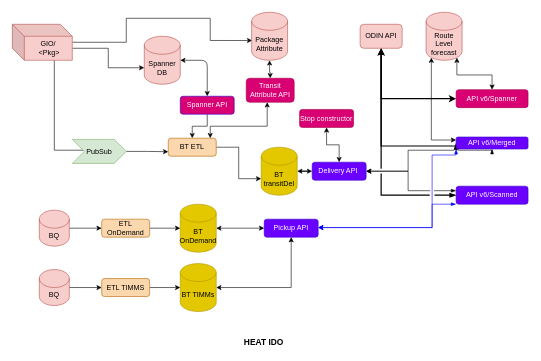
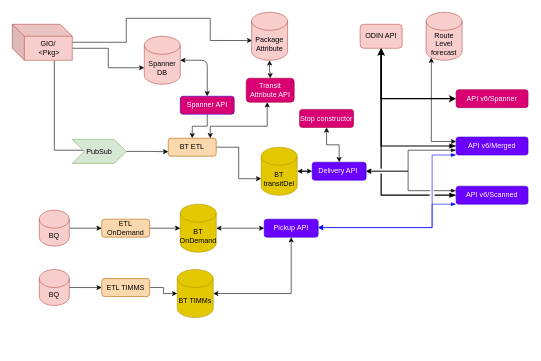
  <mxCell id="0" />
  <mxCell id="1" parent="0" />
  <mxCell id="2" style="rounded=0;orthogonalLoop=1;jettySize=auto;html=1;edgeStyle=orthogonalEdgeStyle;endArrow=blockThin;endFill=1;exitX=0;exitY=0.5;exitDx=0;exitDy=0;jumpStyle=gap;startArrow=classic;startFill=1;entryX=0.5;entryY=1;entryDx=0;entryDy=0;strokeWidth=2;" parent="1" source="44" target="28" edge="1"><mxGeometry relative="1" as="geometry"><mxPoint x="653" y="200" as="targetPoint" /><Array as="points"><mxPoint x="635" y="164" /></Array></mxGeometry></mxCell>
  <mxCell id="3" style="edgeStyle=orthogonalEdgeStyle;rounded=0;orthogonalLoop=1;jettySize=auto;html=1;entryX=0;entryY=0;entryDx=0;entryDy=52.5;entryPerimeter=0;" parent="1" source="6" target="7" edge="1"><mxGeometry relative="1" as="geometry"><Array as="points"><mxPoint x="180" y="80" /><mxPoint x="180" y="113" /></Array></mxGeometry></mxCell>
  <mxCell id="4" style="edgeStyle=orthogonalEdgeStyle;rounded=0;orthogonalLoop=1;jettySize=auto;html=1;entryX=0;entryY=0.5;entryDx=0;entryDy=0;" parent="1" source="6" target="9" edge="1"><mxGeometry relative="1" as="geometry"><mxPoint x="90" y="250" as="targetPoint" /><Array as="points"><mxPoint x="90" y="250" /></Array></mxGeometry></mxCell>
  <mxCell id="5" value="" style="edgeStyle=orthogonalEdgeStyle;rounded=0;orthogonalLoop=1;jettySize=auto;html=1;entryX=0.017;entryY=0.588;entryDx=0;entryDy=0;entryPerimeter=0;" parent="1" source="6" target="38" edge="1"><mxGeometry relative="1" as="geometry"><Array as="points"><mxPoint x="210" y="70" /><mxPoint x="210" y="30" /><mxPoint x="350" y="30" /><mxPoint x="350" y="67" /></Array></mxGeometry></mxCell>
  <mxCell id="6" value="GIO/&lt;br&gt;&amp;nbsp;&amp;lt;Pkg&amp;gt;" style="shape=cube;whiteSpace=wrap;html=1;boundedLbl=1;backgroundOutline=1;darkOpacity=0.05;darkOpacity2=0.1;fillColor=#f8cecc;strokeColor=#b85450;" parent="1" vertex="1"><mxGeometry x="20" y="40" width="100" height="60" as="geometry" /></mxCell>
  <mxCell id="7" value="Spanner DB" style="shape=cylinder3;whiteSpace=wrap;html=1;boundedLbl=1;backgroundOutline=1;size=15;fillColor=#f8cecc;strokeColor=#b85450;" parent="1" vertex="1"><mxGeometry x="240" y="60" width="60" height="80" as="geometry" /></mxCell>
  <mxCell id="8" style="edgeStyle=orthogonalEdgeStyle;rounded=0;orthogonalLoop=1;jettySize=auto;html=1;entryX=0;entryY=0.75;entryDx=0;entryDy=0;" parent="1" source="9" target="14" edge="1"><mxGeometry relative="1" as="geometry" /></mxCell>
  <mxCell id="9" value="PubSub" style="shape=step;perimeter=stepPerimeter;whiteSpace=wrap;html=1;fixedSize=1;fillColor=#d5e8d4;strokeColor=#82b366;" parent="1" vertex="1"><mxGeometry x="120" y="232" width="90" height="40" as="geometry" /></mxCell>
  <mxCell id="10" style="edgeStyle=orthogonalEdgeStyle;rounded=0;orthogonalLoop=1;jettySize=auto;html=1;entryX=0.5;entryY=0;entryDx=0;entryDy=0;" parent="1" source="11" target="14" edge="1"><mxGeometry relative="1" as="geometry" /></mxCell>
  <mxCell id="11" value="Spanner API" style="rounded=1;whiteSpace=wrap;html=1;fillColor=#d80073;strokeColor=#3700CC;fontColor=#ffffff;" parent="1" vertex="1"><mxGeometry x="300" y="160" width="90" height="30" as="geometry" /></mxCell>
  <mxCell id="12" value="" style="endArrow=classic;startArrow=classic;html=1;entryX=1;entryY=0.5;entryDx=0;entryDy=0;entryPerimeter=0;exitX=0.5;exitY=0;exitDx=0;exitDy=0;" parent="1" source="11" target="7" edge="1"><mxGeometry width="50" height="50" relative="1" as="geometry"><mxPoint x="410" y="240" as="sourcePoint" /><mxPoint x="460" y="190" as="targetPoint" /><Array as="points"><mxPoint x="345" y="100" /></Array></mxGeometry></mxCell>
  <mxCell id="13" style="edgeStyle=orthogonalEdgeStyle;rounded=0;orthogonalLoop=1;jettySize=auto;html=1;entryX=0;entryY=0;entryDx=0;entryDy=52.5;entryPerimeter=0;" parent="1" source="14" target="16" edge="1"><mxGeometry relative="1" as="geometry" /></mxCell>
  <mxCell id="14" value="BT ETL" style="rounded=1;whiteSpace=wrap;html=1;fillColor=#fad7ac;strokeColor=#b46504;" parent="1" vertex="1"><mxGeometry x="280" y="230" width="80" height="30" as="geometry" /></mxCell>
  <mxCell id="15" value="" style="edgeStyle=orthogonalEdgeStyle;rounded=0;orthogonalLoop=1;jettySize=auto;html=1;startArrow=classic;startFill=1;" parent="1" source="16" target="25" edge="1"><mxGeometry relative="1" as="geometry" /></mxCell>
  <mxCell id="16" value="BT&lt;br&gt;transitDel" style="shape=cylinder3;whiteSpace=wrap;html=1;boundedLbl=1;backgroundOutline=1;size=15;fillColor=#e3c800;strokeColor=#B09500;fontColor=#000000;" parent="1" vertex="1"><mxGeometry x="435" y="245" width="60" height="80" as="geometry" /></mxCell>
  <mxCell id="17" style="edgeStyle=orthogonalEdgeStyle;rounded=0;orthogonalLoop=1;jettySize=auto;html=1;entryX=0.875;entryY=0;entryDx=0;entryDy=0;entryPerimeter=0;startArrow=classic;startFill=1;" parent="1" source="18" target="14" edge="1"><mxGeometry relative="1" as="geometry"><Array as="points"><mxPoint x="445" y="210" /><mxPoint x="350" y="210" /></Array></mxGeometry></mxCell>
  <mxCell id="18" value="Transit Attribute API" style="rounded=1;whiteSpace=wrap;html=1;fillColor=#d80073;strokeColor=#A50040;fontColor=#ffffff;" parent="1" vertex="1"><mxGeometry x="410" y="130" width="80" height="40" as="geometry" /></mxCell>
  <mxCell id="19" value="API v6/Scanned" style="rounded=1;whiteSpace=wrap;html=1;fillColor=#6a00ff;strokeColor=#3700CC;fontColor=#ffffff;" parent="1" vertex="1"><mxGeometry x="760" y="310" width="120" height="30" as="geometry" /></mxCell>
  <mxCell id="20" style="edgeStyle=orthogonalEdgeStyle;rounded=0;jumpStyle=gap;orthogonalLoop=1;jettySize=auto;html=1;startArrow=classic;startFill=1;endArrow=blockThin;endFill=1;strokeColor=#0000FF;" edge="1" parent="1" source="22"><mxGeometry relative="1" as="geometry"><mxPoint x="760" y="340" as="targetPoint" /><Array as="points"><mxPoint x="720" y="379" /><mxPoint x="720" y="340" /></Array></mxGeometry></mxCell>
  <mxCell id="21" style="edgeStyle=orthogonalEdgeStyle;rounded=0;jumpStyle=gap;orthogonalLoop=1;jettySize=auto;html=1;entryX=0;entryY=1;entryDx=0;entryDy=0;startArrow=classic;startFill=1;endArrow=blockThin;endFill=1;strokeColor=#0000FF;" edge="1" parent="1" source="22" target="43"><mxGeometry relative="1" as="geometry"><Array as="points"><mxPoint x="720" y="379" /><mxPoint x="720" y="258" /></Array></mxGeometry></mxCell>
  <mxCell id="22" value="Pickup API" style="rounded=1;whiteSpace=wrap;html=1;fillColor=#6a00ff;strokeColor=#3700CC;fontColor=#ffffff;" parent="1" vertex="1"><mxGeometry x="440" y="365" width="90" height="30" as="geometry" /></mxCell>
  <mxCell id="23" style="edgeStyle=orthogonalEdgeStyle;rounded=0;jumpStyle=gap;orthogonalLoop=1;jettySize=auto;html=1;entryX=0;entryY=0.25;entryDx=0;entryDy=0;startArrow=classic;startFill=1;endArrow=blockThin;endFill=1;" edge="1" parent="1" source="25" target="19"><mxGeometry relative="1" as="geometry"><Array as="points"><mxPoint x="680" y="285" /><mxPoint x="680" y="318" /></Array></mxGeometry></mxCell>
  <mxCell id="24" style="edgeStyle=orthogonalEdgeStyle;rounded=0;jumpStyle=gap;orthogonalLoop=1;jettySize=auto;html=1;startArrow=classic;startFill=1;endArrow=blockThin;endFill=1;" edge="1" parent="1" source="25" target="43"><mxGeometry relative="1" as="geometry"><mxPoint x="760" y="250" as="targetPoint" /><Array as="points"><mxPoint x="680" y="285" /><mxPoint x="680" y="250" /></Array></mxGeometry></mxCell>
  <mxCell id="25" value="Delivery API&amp;nbsp;" style="rounded=1;whiteSpace=wrap;html=1;fillColor=#6a00ff;strokeColor=#3700CC;fontColor=#ffffff;" parent="1" vertex="1"><mxGeometry x="520" y="270" width="90" height="30" as="geometry" /></mxCell>
  <mxCell id="26" style="edgeStyle=orthogonalEdgeStyle;rounded=0;jumpStyle=gap;orthogonalLoop=1;jettySize=auto;html=1;startArrow=classic;startFill=1;endArrow=blockThin;endFill=1;entryX=0;entryY=0.5;entryDx=0;entryDy=0;strokeWidth=2;" edge="1" parent="1" source="28" target="43"><mxGeometry relative="1" as="geometry"><mxPoint x="670" y="320" as="targetPoint" /><Array as="points"><mxPoint x="635" y="243" /></Array></mxGeometry></mxCell>
  <mxCell id="27" style="edgeStyle=orthogonalEdgeStyle;rounded=0;jumpStyle=gap;orthogonalLoop=1;jettySize=auto;html=1;startArrow=classic;startFill=1;endArrow=blockThin;endFill=1;fillColor=#f8cecc;endSize=6;strokeWidth=2;" edge="1" parent="1" source="28" target="19"><mxGeometry relative="1" as="geometry"><mxPoint x="670" y="350" as="targetPoint" /><Array as="points"><mxPoint x="635" y="325" /></Array></mxGeometry></mxCell>
  <mxCell id="28" value="ODIN API" style="rounded=1;whiteSpace=wrap;html=1;fillColor=#f8cecc;strokeColor=#b85450;" parent="1" vertex="1"><mxGeometry x="600" y="40" width="70" height="40" as="geometry" /></mxCell>
  <mxCell id="29" style="edgeStyle=orthogonalEdgeStyle;rounded=0;orthogonalLoop=1;jettySize=auto;html=1;entryX=0;entryY=0.5;entryDx=0;entryDy=0;startArrow=classic;startFill=1;" parent="1" source="30" target="22" edge="1"><mxGeometry relative="1" as="geometry" /></mxCell>
  <mxCell id="30" value="BT OnDemand" style="shape=cylinder3;whiteSpace=wrap;html=1;boundedLbl=1;backgroundOutline=1;size=15;fillColor=#e3c800;strokeColor=#B09500;fontColor=#000000;" parent="1" vertex="1"><mxGeometry x="300" y="340" width="60" height="80" as="geometry" /></mxCell>
  <mxCell id="31" style="edgeStyle=orthogonalEdgeStyle;rounded=0;orthogonalLoop=1;jettySize=auto;html=1;entryX=0.5;entryY=1;entryDx=0;entryDy=0;startArrow=classic;startFill=1;" parent="1" source="32" target="22" edge="1"><mxGeometry relative="1" as="geometry" /></mxCell>
- <mxCell id="32" value="BT TIMMs" style="shape=cylinder3;whiteSpace=wrap;html=1;boundedLbl=1;backgroundOutline=1;size=15;fillColor=#e3c800;strokeColor=#B09500;fontColor=#000000;" parent="1" vertex="1"><mxGeometry x="300" y="439" width="60" height="80" as="geometry" /></mxCell>
+ <mxCell id="32" value="BT TIMMs" style="shape=cylinder3;whiteSpace=wrap;html=1;boundedLbl=1;backgroundOutline=1;size=15;fillColor=#e3c800;strokeColor=#B09500;fontColor=#000000;" parent="1" vertex="1"><mxGeometry x="295" y="449" width="60" height="80" as="geometry" /></mxCell>
  <mxCell id="33" value="" style="edgeStyle=orthogonalEdgeStyle;rounded=0;orthogonalLoop=1;jettySize=auto;html=1;entryX=0;entryY=0.5;entryDx=0;entryDy=0;" parent="1" source="34" target="40" edge="1"><mxGeometry relative="1" as="geometry" /></mxCell>
  <mxCell id="34" value="BQ" style="shape=cylinder3;whiteSpace=wrap;html=1;boundedLbl=1;backgroundOutline=1;size=15;fillColor=#f8cecc;strokeColor=#b85450;" parent="1" vertex="1"><mxGeometry x="65" y="350" width="50" height="60" as="geometry" /></mxCell>
  <mxCell id="35" value="" style="edgeStyle=orthogonalEdgeStyle;rounded=0;orthogonalLoop=1;jettySize=auto;html=1;" parent="1" source="36" target="42" edge="1"><mxGeometry relative="1" as="geometry" /></mxCell>
  <mxCell id="36" value="BQ" style="shape=cylinder3;whiteSpace=wrap;html=1;boundedLbl=1;backgroundOutline=1;size=15;fillColor=#f8cecc;strokeColor=#b85450;" parent="1" vertex="1"><mxGeometry x="65" y="449" width="50" height="60" as="geometry" /></mxCell>
  <mxCell id="37" value="" style="edgeStyle=orthogonalEdgeStyle;rounded=0;orthogonalLoop=1;jettySize=auto;html=1;startArrow=classic;startFill=1;" parent="1" source="38" target="18" edge="1"><mxGeometry relative="1" as="geometry" /></mxCell>
  <mxCell id="38" value="Package Attribute" style="shape=cylinder3;whiteSpace=wrap;html=1;boundedLbl=1;backgroundOutline=1;size=15;fillColor=#f8cecc;strokeColor=#b85450;" parent="1" vertex="1"><mxGeometry x="419" y="20" width="60" height="80" as="geometry" /></mxCell>
  <mxCell id="39" value="" style="edgeStyle=orthogonalEdgeStyle;rounded=0;orthogonalLoop=1;jettySize=auto;html=1;" parent="1" source="40" target="30" edge="1"><mxGeometry relative="1" as="geometry" /></mxCell>
  <mxCell id="40" value="ETL OnDemand" style="rounded=1;whiteSpace=wrap;html=1;fillColor=#fad7ac;strokeColor=#b46504;" parent="1" vertex="1"><mxGeometry x="169" y="365" width="80" height="30" as="geometry" /></mxCell>
  <mxCell id="41" value="" style="edgeStyle=orthogonalEdgeStyle;rounded=0;orthogonalLoop=1;jettySize=auto;html=1;" parent="1" source="42" target="32" edge="1"><mxGeometry relative="1" as="geometry" /></mxCell>
  <mxCell id="42" value="ETL TIMMS" style="rounded=1;whiteSpace=wrap;html=1;fillColor=#fad7ac;strokeColor=#b46504;" parent="1" vertex="1"><mxGeometry x="169" y="464" width="80" height="30" as="geometry" /></mxCell>
- <mxCell id="43" value="API v6/Merged" style="rounded=1;whiteSpace=wrap;html=1;fillColor=#6a00ff;strokeColor=#3700CC;fontColor=#ffffff;" parent="1" vertex="1"><mxGeometry x="760" y="228" width="120" height="20" as="geometry" /></mxCell>
+ <mxCell id="43" value="API v6/Merged" style="rounded=1;whiteSpace=wrap;html=1;fillColor=#6a00ff;strokeColor=#3700CC;fontColor=#ffffff;" parent="1" vertex="1"><mxGeometry x="760" y="228" width="120" height="30" as="geometry" /></mxCell>
  <mxCell id="44" value="API v6/Spanner" style="rounded=1;whiteSpace=wrap;html=1;fillColor=#d80073;strokeColor=#A50040;fontColor=#ffffff;" parent="1" vertex="1"><mxGeometry x="760" y="149" width="120" height="30" as="geometry" /></mxCell>
- <mxCell id="45" style="edgeStyle=orthogonalEdgeStyle;rounded=0;orthogonalLoop=1;jettySize=auto;html=1;entryX=0.5;entryY=0;entryDx=0;entryDy=0;startArrow=classic;startFill=1;exitX=0.855;exitY=1;exitDx=0;exitDy=-4.35;exitPerimeter=0;" parent="1" source="47" target="44" edge="1"><mxGeometry relative="1" as="geometry" /></mxCell>
  <mxCell id="46" style="edgeStyle=orthogonalEdgeStyle;rounded=0;orthogonalLoop=1;jettySize=auto;html=1;exitX=0.145;exitY=1;exitDx=0;exitDy=-4.35;exitPerimeter=0;entryX=0;entryY=0.25;entryDx=0;entryDy=0;startArrow=classic;startFill=1;" parent="1" source="47" target="43" edge="1"><mxGeometry relative="1" as="geometry" /></mxCell>
  <mxCell id="47" value="Route Level forecast" style="shape=cylinder3;whiteSpace=wrap;html=1;boundedLbl=1;backgroundOutline=1;size=15;fillColor=#f8cecc;strokeColor=#b85450;" parent="1" vertex="1"><mxGeometry x="710" y="20" width="60" height="80" as="geometry" /></mxCell>
  <mxCell id="48" value="" style="edgeStyle=orthogonalEdgeStyle;rounded=0;orthogonalLoop=1;jettySize=auto;html=1;startArrow=classic;startFill=1;" parent="1" source="49" target="25" edge="1"><mxGeometry relative="1" as="geometry" /></mxCell>
  <mxCell id="49" value="Stop constructor" style="rounded=1;whiteSpace=wrap;html=1;fillColor=#d80073;strokeColor=#A50040;fontColor=#ffffff;" parent="1" vertex="1"><mxGeometry x="499" y="182" width="90" height="30" as="geometry" /></mxCell>
- <mxCell id="50" value="&lt;b&gt;&lt;font style=&quot;font-size: 14px&quot;&gt;HEAT IDO&lt;/font&gt;&lt;/b&gt;" style="text;html=1;align=center;verticalAlign=middle;resizable=0;points=[];autosize=1;strokeColor=none;" parent="1" vertex="1"><mxGeometry x="399" y="560" width="80" height="20" as="geometry" /></mxCell>
